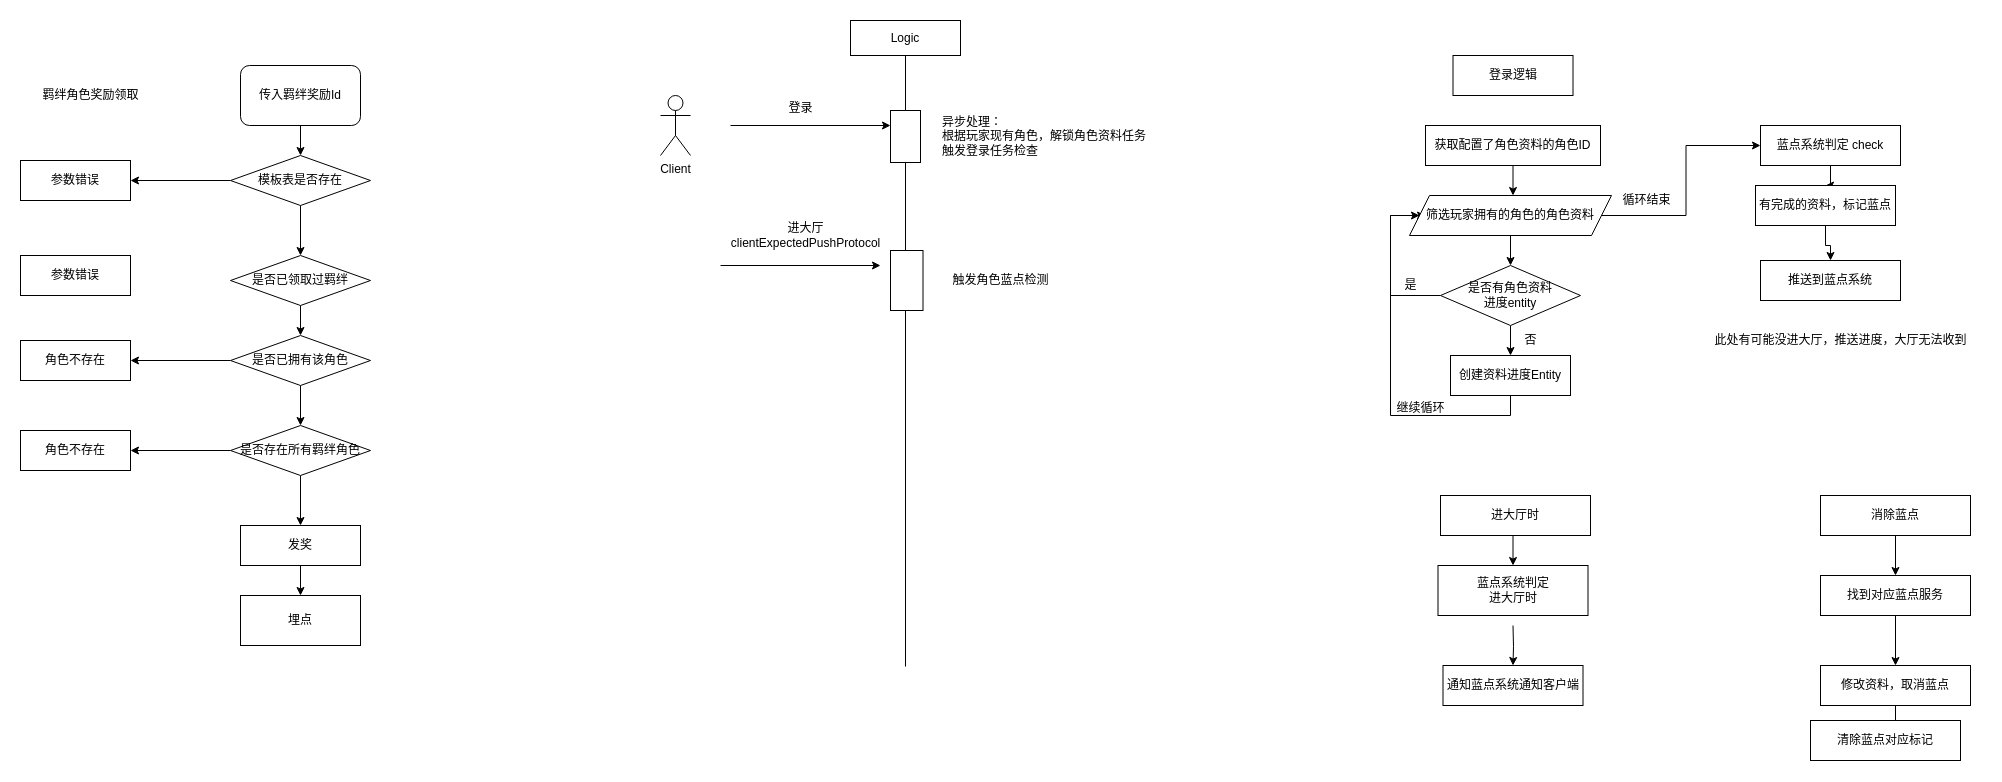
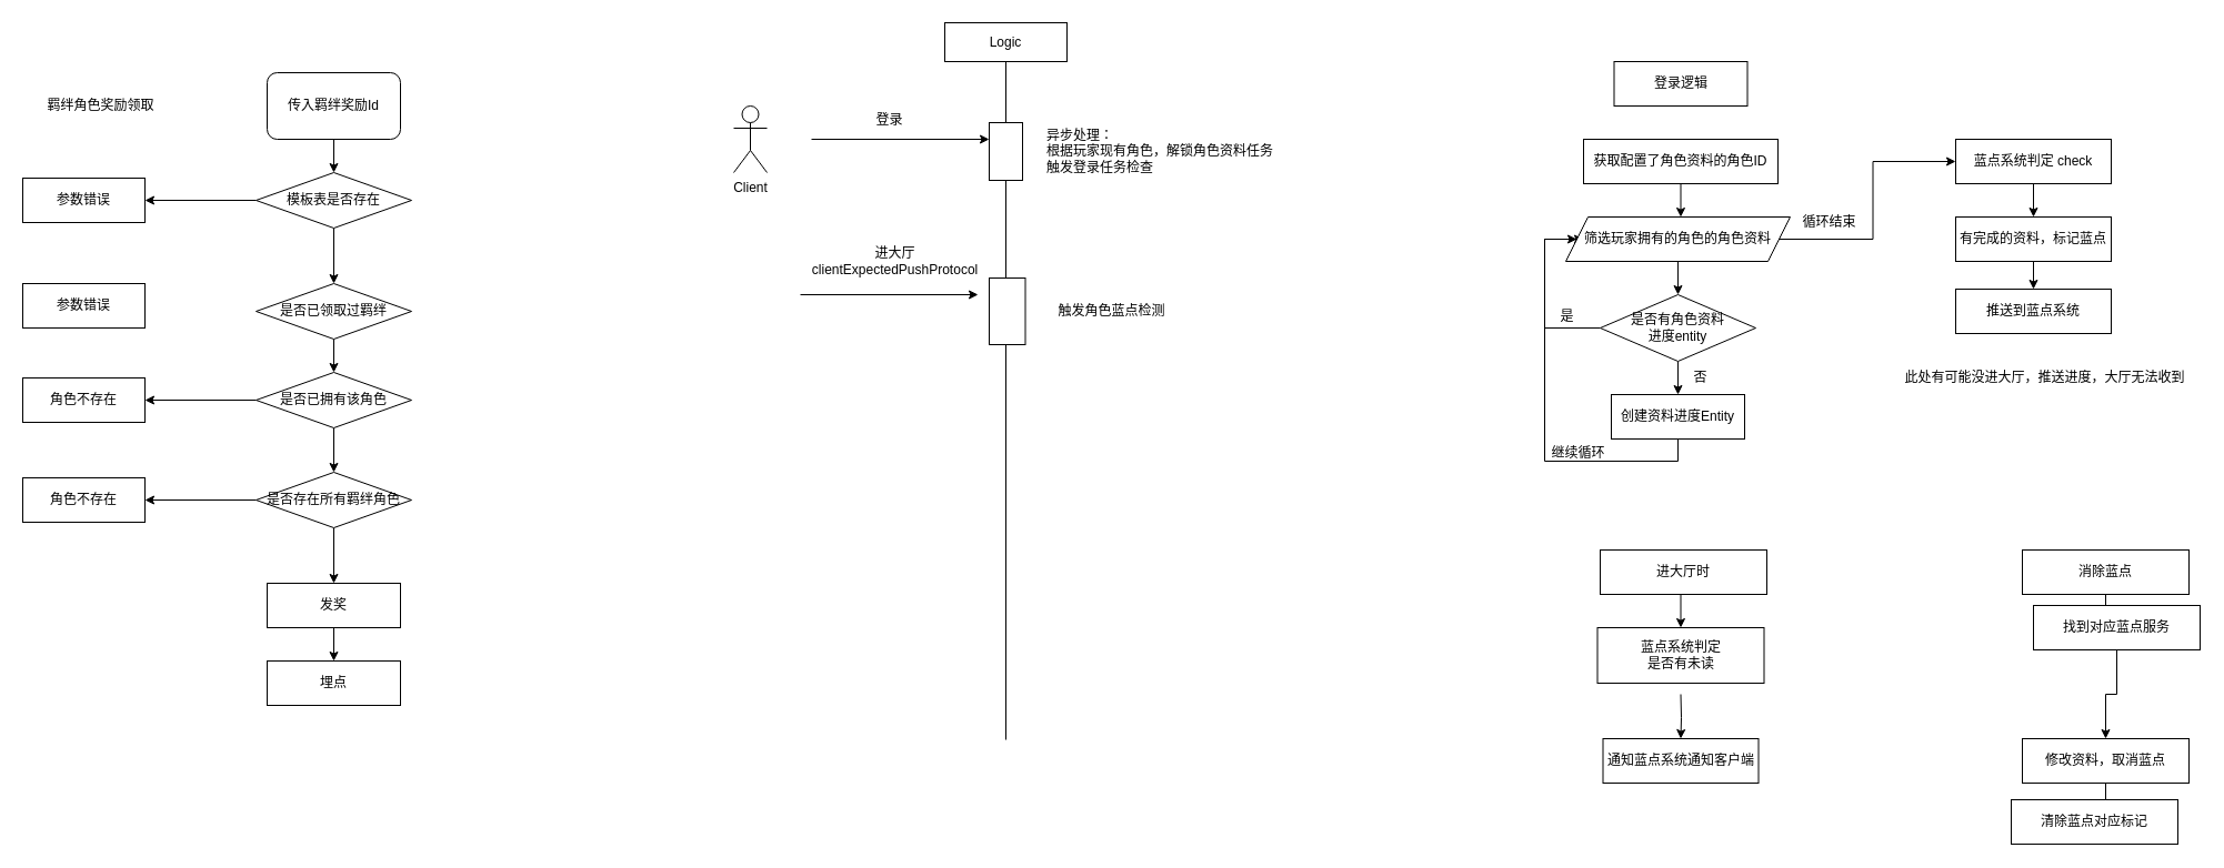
  <mxCell id="0" />
  <mxCell id="1" parent="0" />
  <mxCell id="2" style="edgeStyle=orthogonalEdgeStyle;rounded=0;orthogonalLoop=1;jettySize=auto;html=1;exitX=0.5;exitY=1;exitDx=0;exitDy=0;" parent="1" source="3" target="7" edge="1"><mxGeometry relative="1" as="geometry" /></mxCell>
  <mxCell id="3" value="传入羁绊奖励Id" style="rounded=1;whiteSpace=wrap;html=1;" parent="1" vertex="1"><mxGeometry x="240" y="65" width="120" height="60" as="geometry" /></mxCell>
  <mxCell id="4" value="羁绊角色奖励领取" style="text;html=1;align=center;verticalAlign=middle;resizable=0;points=[];autosize=1;strokeColor=none;fillColor=none;" parent="1" vertex="1"><mxGeometry x="30" y="80" width="120" height="30" as="geometry" /></mxCell>
  <mxCell id="5" style="edgeStyle=orthogonalEdgeStyle;rounded=0;orthogonalLoop=1;jettySize=auto;html=1;exitX=0;exitY=0.5;exitDx=0;exitDy=0;entryX=1;entryY=0.5;entryDx=0;entryDy=0;" parent="1" source="7" target="14" edge="1"><mxGeometry relative="1" as="geometry" /></mxCell>
  <mxCell id="6" style="edgeStyle=orthogonalEdgeStyle;rounded=0;orthogonalLoop=1;jettySize=auto;html=1;exitX=0.5;exitY=1;exitDx=0;exitDy=0;entryX=0.5;entryY=0;entryDx=0;entryDy=0;" parent="1" source="7" target="21" edge="1"><mxGeometry relative="1" as="geometry"><mxPoint x="300" y="235" as="targetPoint" /></mxGeometry></mxCell>
  <mxCell id="7" value="模板表是否存在" style="rhombus;whiteSpace=wrap;html=1;" parent="1" vertex="1"><mxGeometry x="230" y="155" width="140" height="50" as="geometry" /></mxCell>
  <mxCell id="8" style="edgeStyle=orthogonalEdgeStyle;rounded=0;orthogonalLoop=1;jettySize=auto;html=1;exitX=0;exitY=0.5;exitDx=0;exitDy=0;" parent="1" source="10" target="18" edge="1"><mxGeometry relative="1" as="geometry" /></mxCell>
  <mxCell id="9" style="edgeStyle=orthogonalEdgeStyle;rounded=0;orthogonalLoop=1;jettySize=auto;html=1;exitX=0.5;exitY=1;exitDx=0;exitDy=0;" parent="1" source="10" target="13" edge="1"><mxGeometry relative="1" as="geometry" /></mxCell>
  <mxCell id="10" value="是否已拥有该角色" style="rhombus;whiteSpace=wrap;html=1;" parent="1" vertex="1"><mxGeometry x="230" y="335" width="140" height="50" as="geometry" /></mxCell>
  <mxCell id="11" style="edgeStyle=orthogonalEdgeStyle;rounded=0;orthogonalLoop=1;jettySize=auto;html=1;exitX=0;exitY=0.5;exitDx=0;exitDy=0;entryX=1;entryY=0.5;entryDx=0;entryDy=0;" parent="1" source="13" target="19" edge="1"><mxGeometry relative="1" as="geometry" /></mxCell>
  <mxCell id="12" style="edgeStyle=orthogonalEdgeStyle;rounded=0;orthogonalLoop=1;jettySize=auto;html=1;exitX=0.5;exitY=1;exitDx=0;exitDy=0;" parent="1" source="13" target="16" edge="1"><mxGeometry relative="1" as="geometry" /></mxCell>
  <mxCell id="13" value="是否存在所有羁绊角色" style="rhombus;whiteSpace=wrap;html=1;" parent="1" vertex="1"><mxGeometry x="230" y="425" width="140" height="50" as="geometry" /></mxCell>
  <mxCell id="14" value="参数错误" style="whiteSpace=wrap;html=1;" parent="1" vertex="1"><mxGeometry x="20" y="160" width="110" height="40" as="geometry" /></mxCell>
  <mxCell id="15" style="edgeStyle=orthogonalEdgeStyle;rounded=0;orthogonalLoop=1;jettySize=auto;html=1;exitX=0.5;exitY=1;exitDx=0;exitDy=0;entryX=0.5;entryY=0;entryDx=0;entryDy=0;" parent="1" source="16" target="17" edge="1"><mxGeometry relative="1" as="geometry" /></mxCell>
  <mxCell id="16" value="发奖" style="rounded=0;whiteSpace=wrap;html=1;" parent="1" vertex="1"><mxGeometry x="240" y="525" width="120" height="40" as="geometry" /></mxCell>
- <mxCell id="17" value="埋点" style="rounded=0;whiteSpace=wrap;html=1;" parent="1" vertex="1"><mxGeometry x="240" y="595" width="120" height="50" as="geometry" /></mxCell>
+ <mxCell id="17" value="埋点" style="rounded=0;whiteSpace=wrap;html=1;" parent="1" vertex="1"><mxGeometry x="240" y="595" width="120" height="40" as="geometry" /></mxCell>
  <mxCell id="18" value="角色不存在" style="whiteSpace=wrap;html=1;" parent="1" vertex="1"><mxGeometry x="20" y="340" width="110" height="40" as="geometry" /></mxCell>
  <mxCell id="19" value="角色不存在" style="whiteSpace=wrap;html=1;" parent="1" vertex="1"><mxGeometry x="20" y="430" width="110" height="40" as="geometry" /></mxCell>
  <mxCell id="20" style="edgeStyle=orthogonalEdgeStyle;rounded=0;orthogonalLoop=1;jettySize=auto;html=1;exitX=0.5;exitY=1;exitDx=0;exitDy=0;entryX=0.5;entryY=0;entryDx=0;entryDy=0;" parent="1" source="21" target="10" edge="1"><mxGeometry relative="1" as="geometry" /></mxCell>
  <mxCell id="21" value="是否已领取过羁绊" style="rhombus;whiteSpace=wrap;html=1;" parent="1" vertex="1"><mxGeometry x="230" y="255" width="140" height="50" as="geometry" /></mxCell>
  <mxCell id="22" value="参数错误" style="whiteSpace=wrap;html=1;" parent="1" vertex="1"><mxGeometry x="20" y="255" width="110" height="40" as="geometry" /></mxCell>
  <mxCell id="23" value="Logic" style="rounded=0;whiteSpace=wrap;html=1;" vertex="1" parent="1"><mxGeometry x="850" y="20" width="110" height="35" as="geometry" /></mxCell>
  <mxCell id="24" value="Client" style="shape=umlActor;verticalLabelPosition=bottom;verticalAlign=top;html=1;outlineConnect=0;" vertex="1" parent="1"><mxGeometry x="660" y="95" width="30" height="60" as="geometry" /></mxCell>
  <mxCell id="25" value="" style="endArrow=none;html=1;rounded=0;entryX=0.5;entryY=1;entryDx=0;entryDy=0;" edge="1" parent="1" source="29" target="23"><mxGeometry width="50" height="50" relative="1" as="geometry"><mxPoint x="905" y="666" as="sourcePoint" /><mxPoint x="970" y="235" as="targetPoint" /></mxGeometry></mxCell>
  <mxCell id="26" value="" style="endArrow=classic;html=1;rounded=0;" edge="1" parent="1"><mxGeometry width="50" height="50" relative="1" as="geometry"><mxPoint x="730" y="125" as="sourcePoint" /><mxPoint x="890" y="125" as="targetPoint" /></mxGeometry></mxCell>
  <mxCell id="27" value="登录" style="text;html=1;align=center;verticalAlign=middle;resizable=0;points=[];autosize=1;strokeColor=none;fillColor=none;" vertex="1" parent="1"><mxGeometry x="775" y="93" width="50" height="30" as="geometry" /></mxCell>
  <mxCell id="28" value="" style="endArrow=none;html=1;rounded=0;entryX=0.5;entryY=1;entryDx=0;entryDy=0;" edge="1" parent="1" target="29"><mxGeometry width="50" height="50" relative="1" as="geometry"><mxPoint x="905" y="666" as="sourcePoint" /><mxPoint x="905" y="55" as="targetPoint" /></mxGeometry></mxCell>
  <mxCell id="29" value="" style="rounded=0;whiteSpace=wrap;html=1;" vertex="1" parent="1"><mxGeometry x="890" y="110" width="30" height="52" as="geometry" /></mxCell>
  <mxCell id="30" value="异步处理：&lt;br&gt;根据玩家现有角色，解锁角色资料任务&lt;br&gt;触发登录任务检查" style="text;html=1;align=left;verticalAlign=middle;resizable=0;points=[];autosize=1;strokeColor=none;fillColor=none;" vertex="1" parent="1"><mxGeometry x="940" y="106" width="230" height="60" as="geometry" /></mxCell>
  <mxCell id="31" value="" style="endArrow=classic;html=1;rounded=0;" edge="1" parent="1"><mxGeometry width="50" height="50" relative="1" as="geometry"><mxPoint x="720" y="265" as="sourcePoint" /><mxPoint x="880" y="265" as="targetPoint" /></mxGeometry></mxCell>
  <mxCell id="32" value="进大厅&lt;br&gt;clientExpectedPushProtocol" style="text;html=1;align=center;verticalAlign=middle;resizable=0;points=[];autosize=1;strokeColor=none;fillColor=none;" vertex="1" parent="1"><mxGeometry x="720" y="215" width="170" height="40" as="geometry" /></mxCell>
  <mxCell id="33" value="" style="rounded=0;whiteSpace=wrap;html=1;" vertex="1" parent="1"><mxGeometry x="890" y="250" width="32.5" height="60" as="geometry" /></mxCell>
  <mxCell id="34" value="触发角色蓝点检测" style="text;html=1;align=center;verticalAlign=middle;resizable=0;points=[];autosize=1;strokeColor=none;fillColor=none;" vertex="1" parent="1"><mxGeometry x="940" y="265" width="120" height="30" as="geometry" /></mxCell>
  <mxCell id="35" value="登录逻辑" style="whiteSpace=wrap;html=1;" vertex="1" parent="1"><mxGeometry x="1452.5" y="55" width="120" height="40" as="geometry" /></mxCell>
  <mxCell id="36" style="edgeStyle=orthogonalEdgeStyle;rounded=0;orthogonalLoop=1;jettySize=auto;html=1;exitX=0.5;exitY=1;exitDx=0;exitDy=0;entryX=0.5;entryY=0;entryDx=0;entryDy=0;" edge="1" parent="1" source="37"><mxGeometry relative="1" as="geometry"><mxPoint x="1512.5" y="195" as="targetPoint" /></mxGeometry></mxCell>
  <mxCell id="37" value="获取配置了角色资料的角色ID" style="whiteSpace=wrap;html=1;" vertex="1" parent="1"><mxGeometry x="1425" y="125" width="175" height="40" as="geometry" /></mxCell>
  <mxCell id="38" style="edgeStyle=orthogonalEdgeStyle;rounded=0;orthogonalLoop=1;jettySize=auto;html=1;exitX=0.5;exitY=1;exitDx=0;exitDy=0;entryX=0.5;entryY=0;entryDx=0;entryDy=0;" edge="1" parent="1" target="41"><mxGeometry relative="1" as="geometry"><mxPoint x="1512.5" y="235" as="sourcePoint" /></mxGeometry></mxCell>
  <mxCell id="39" style="edgeStyle=orthogonalEdgeStyle;rounded=0;orthogonalLoop=1;jettySize=auto;html=1;" edge="1" parent="1" source="41" target="43"><mxGeometry relative="1" as="geometry" /></mxCell>
  <mxCell id="40" style="edgeStyle=orthogonalEdgeStyle;rounded=0;orthogonalLoop=1;jettySize=auto;html=1;exitX=0;exitY=0.5;exitDx=0;exitDy=0;entryX=0;entryY=0.5;entryDx=0;entryDy=0;" edge="1" parent="1" source="41"><mxGeometry relative="1" as="geometry"><mxPoint x="1425" y="215" as="targetPoint" /><Array as="points"><mxPoint x="1390" y="295" /><mxPoint x="1390" y="215" /></Array></mxGeometry></mxCell>
  <mxCell id="41" value="是否有角色资料&lt;br&gt;进度entity" style="rhombus;whiteSpace=wrap;html=1;" vertex="1" parent="1"><mxGeometry x="1440" y="265" width="140" height="60" as="geometry" /></mxCell>
  <mxCell id="42" style="edgeStyle=orthogonalEdgeStyle;rounded=0;orthogonalLoop=1;jettySize=auto;html=1;exitX=0.5;exitY=1;exitDx=0;exitDy=0;entryX=0;entryY=0.5;entryDx=0;entryDy=0;" edge="1" parent="1" source="43" target="64"><mxGeometry relative="1" as="geometry"><Array as="points"><mxPoint x="1510" y="415" /><mxPoint x="1390" y="415" /><mxPoint x="1390" y="215" /><mxPoint x="1419" y="215" /></Array></mxGeometry></mxCell>
  <mxCell id="43" value="创建资料进度Entity" style="whiteSpace=wrap;html=1;" vertex="1" parent="1"><mxGeometry x="1450" y="355" width="120" height="40" as="geometry" /></mxCell>
  <mxCell id="44" style="edgeStyle=orthogonalEdgeStyle;rounded=0;orthogonalLoop=1;jettySize=auto;html=1;exitX=0.5;exitY=1;exitDx=0;exitDy=0;" edge="1" parent="1" source="45" target="47"><mxGeometry relative="1" as="geometry" /></mxCell>
  <mxCell id="45" value="蓝点系统判定 check" style="whiteSpace=wrap;html=1;" vertex="1" parent="1"><mxGeometry x="1760" y="125" width="140" height="40" as="geometry" /></mxCell>
  <mxCell id="46" style="edgeStyle=orthogonalEdgeStyle;rounded=0;orthogonalLoop=1;jettySize=auto;html=1;exitX=0.5;exitY=1;exitDx=0;exitDy=0;" edge="1" parent="1" source="47" target="48"><mxGeometry relative="1" as="geometry" /></mxCell>
- <mxCell id="47" value="有完成的资料，标记蓝点" style="whiteSpace=wrap;html=1;" vertex="1" parent="1"><mxGeometry x="1755" y="185" width="140" height="40" as="geometry" /></mxCell>
+ <mxCell id="47" value="有完成的资料，标记蓝点" style="whiteSpace=wrap;html=1;" vertex="1" parent="1"><mxGeometry x="1760" y="195" width="140" height="40" as="geometry" /></mxCell>
  <mxCell id="48" value="推送到蓝点系统" style="whiteSpace=wrap;html=1;" vertex="1" parent="1"><mxGeometry x="1760" y="260" width="140" height="40" as="geometry" /></mxCell>
  <mxCell id="49" style="edgeStyle=orthogonalEdgeStyle;rounded=0;orthogonalLoop=1;jettySize=auto;html=1;exitX=0.5;exitY=1;exitDx=0;exitDy=0;entryX=0.5;entryY=0;entryDx=0;entryDy=0;" edge="1" parent="1" source="50"><mxGeometry relative="1" as="geometry"><mxPoint x="1512.5" y="565" as="targetPoint" /></mxGeometry></mxCell>
  <mxCell id="50" value="进大厅时" style="whiteSpace=wrap;html=1;" vertex="1" parent="1"><mxGeometry x="1440" y="495" width="150" height="40" as="geometry" /></mxCell>
  <mxCell id="51" value="通知蓝点系统通知客户端" style="whiteSpace=wrap;html=1;" vertex="1" parent="1"><mxGeometry x="1442.5" y="665" width="140" height="40" as="geometry" /></mxCell>
  <mxCell id="52" style="edgeStyle=orthogonalEdgeStyle;rounded=0;orthogonalLoop=1;jettySize=auto;html=1;exitX=0.5;exitY=1;exitDx=0;exitDy=0;" edge="1" parent="1" target="51"><mxGeometry relative="1" as="geometry"><mxPoint x="1512.5" y="625" as="sourcePoint" /></mxGeometry></mxCell>
  <mxCell id="53" style="edgeStyle=orthogonalEdgeStyle;rounded=0;orthogonalLoop=1;jettySize=auto;html=1;exitX=0.5;exitY=1;exitDx=0;exitDy=0;" edge="1" parent="1" source="54" target="56"><mxGeometry relative="1" as="geometry" /></mxCell>
  <mxCell id="54" value="消除蓝点" style="whiteSpace=wrap;html=1;" vertex="1" parent="1"><mxGeometry x="1820" y="495" width="150" height="40" as="geometry" /></mxCell>
  <mxCell id="55" style="edgeStyle=orthogonalEdgeStyle;rounded=0;orthogonalLoop=1;jettySize=auto;html=1;exitX=0.5;exitY=1;exitDx=0;exitDy=0;entryX=0.5;entryY=0;entryDx=0;entryDy=0;" edge="1" parent="1" source="56" target="58"><mxGeometry relative="1" as="geometry" /></mxCell>
- <mxCell id="56" value="找到对应蓝点服务" style="whiteSpace=wrap;html=1;" vertex="1" parent="1"><mxGeometry x="1820" y="575" width="150" height="40" as="geometry" /></mxCell>
+ <mxCell id="56" value="找到对应蓝点服务" style="whiteSpace=wrap;html=1;" vertex="1" parent="1"><mxGeometry x="1830" y="545" width="150" height="40" as="geometry" /></mxCell>
  <mxCell id="57" style="edgeStyle=orthogonalEdgeStyle;rounded=0;orthogonalLoop=1;jettySize=auto;html=1;" edge="1" parent="1" source="58" target="59"><mxGeometry relative="1" as="geometry" /></mxCell>
  <mxCell id="58" value="修改资料，取消蓝点" style="rounded=0;whiteSpace=wrap;html=1;" vertex="1" parent="1"><mxGeometry x="1820" y="665" width="150" height="40" as="geometry" /></mxCell>
  <mxCell id="59" value="清除蓝点对应标记" style="rounded=0;whiteSpace=wrap;html=1;" vertex="1" parent="1"><mxGeometry x="1810" y="720" width="150" height="40" as="geometry" /></mxCell>
  <mxCell id="60" value="此处有可能没进大厅，推送进度，大厅无法收到" style="text;html=1;align=center;verticalAlign=middle;resizable=0;points=[];autosize=1;strokeColor=none;fillColor=none;" vertex="1" parent="1"><mxGeometry x="1700" y="325" width="280" height="30" as="geometry" /></mxCell>
  <mxCell id="61" value="是" style="text;html=1;align=center;verticalAlign=middle;resizable=0;points=[];autosize=1;strokeColor=none;fillColor=none;" vertex="1" parent="1"><mxGeometry x="1390" y="270" width="40" height="30" as="geometry" /></mxCell>
  <mxCell id="62" value="否" style="text;html=1;align=center;verticalAlign=middle;resizable=0;points=[];autosize=1;strokeColor=none;fillColor=none;" vertex="1" parent="1"><mxGeometry x="1510" y="325" width="40" height="30" as="geometry" /></mxCell>
  <mxCell id="63" style="edgeStyle=orthogonalEdgeStyle;rounded=0;orthogonalLoop=1;jettySize=auto;html=1;exitX=1;exitY=0.5;exitDx=0;exitDy=0;entryX=0;entryY=0.5;entryDx=0;entryDy=0;" edge="1" parent="1" source="64" target="45"><mxGeometry relative="1" as="geometry" /></mxCell>
  <mxCell id="64" value="筛选玩家拥有的角色的角色资料" style="shape=parallelogram;perimeter=parallelogramPerimeter;whiteSpace=wrap;html=1;fixedSize=1;" vertex="1" parent="1"><mxGeometry x="1409" y="195" width="202" height="40" as="geometry" /></mxCell>
  <mxCell id="65" value="继续循环" style="text;html=1;align=center;verticalAlign=middle;resizable=0;points=[];autosize=1;strokeColor=none;fillColor=none;" vertex="1" parent="1"><mxGeometry x="1385" y="393" width="70" height="30" as="geometry" /></mxCell>
  <mxCell id="66" value="循环结束" style="text;html=1;align=center;verticalAlign=middle;resizable=0;points=[];autosize=1;strokeColor=none;fillColor=none;" vertex="1" parent="1"><mxGeometry x="1611" y="185" width="70" height="30" as="geometry" /></mxCell>
- <mxCell id="67" value="&lt;div&gt;蓝点系统判定&lt;/div&gt;&lt;div&gt;进大厅时&lt;/div&gt;" style="rounded=0;whiteSpace=wrap;html=1;" vertex="1" parent="1"><mxGeometry x="1437.5" y="565" width="150" height="50" as="geometry" /></mxCell>
+ <mxCell id="67" value="&lt;div&gt;蓝点系统判定&lt;/div&gt;&lt;div&gt;是否有未读&lt;/div&gt;" style="rounded=0;whiteSpace=wrap;html=1;" vertex="1" parent="1"><mxGeometry x="1437.5" y="565" width="150" height="50" as="geometry" /></mxCell>
